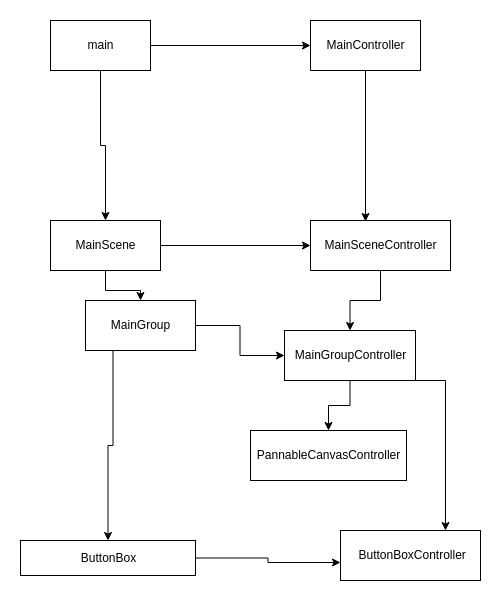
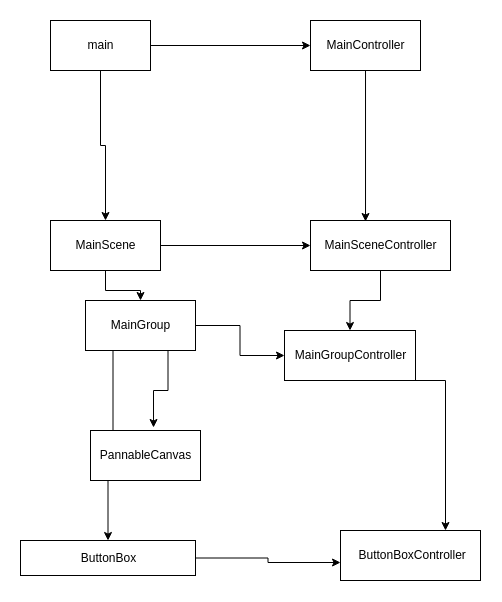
  <mxCell id="0" />
  <mxCell id="1" parent="0" />
  <mxCell id="2" style="edgeStyle=orthogonalEdgeStyle;rounded=0;orthogonalLoop=1;jettySize=auto;html=1;entryX=0;entryY=0.5;entryDx=0;entryDy=0;" edge="1" parent="1" source="4" target="6"><mxGeometry relative="1" as="geometry" /></mxCell>
  <mxCell id="3" style="edgeStyle=orthogonalEdgeStyle;rounded=0;orthogonalLoop=1;jettySize=auto;html=1;" edge="1" parent="1" source="4" target="9"><mxGeometry relative="1" as="geometry" /></mxCell>
  <mxCell id="4" value="main" style="html=1;" vertex="1" parent="1"><mxGeometry x="50" y="20" width="100" height="50" as="geometry" /></mxCell>
  <mxCell id="5" style="edgeStyle=orthogonalEdgeStyle;orthogonalLoop=1;jettySize=auto;html=1;entryX=0.393;entryY=0.02;entryDx=0;entryDy=0;entryPerimeter=0;rounded=0;" edge="1" parent="1" source="6" target="11"><mxGeometry relative="1" as="geometry" /></mxCell>
  <mxCell id="6" value="MainController" style="html=1;" vertex="1" parent="1"><mxGeometry x="310" y="20" width="110" height="50" as="geometry" /></mxCell>
  <mxCell id="7" style="edgeStyle=orthogonalEdgeStyle;rounded=0;orthogonalLoop=1;jettySize=auto;html=1;" edge="1" parent="1" source="9" target="11"><mxGeometry relative="1" as="geometry" /></mxCell>
  <mxCell id="8" style="edgeStyle=orthogonalEdgeStyle;rounded=0;orthogonalLoop=1;jettySize=auto;html=1;exitX=0.5;exitY=1;exitDx=0;exitDy=0;entryX=0.5;entryY=0;entryDx=0;entryDy=0;" edge="1" parent="1" source="9" target="20"><mxGeometry relative="1" as="geometry" /></mxCell>
  <mxCell id="9" value="MainScene" style="html=1;" vertex="1" parent="1"><mxGeometry x="50" y="220" width="110" height="50" as="geometry" /></mxCell>
  <mxCell id="10" style="edgeStyle=orthogonalEdgeStyle;rounded=0;orthogonalLoop=1;jettySize=auto;html=1;" edge="1" parent="1" source="11" target="14"><mxGeometry relative="1" as="geometry" /></mxCell>
  <mxCell id="11" value="MainSceneController" style="html=1;" vertex="1" parent="1"><mxGeometry x="310" y="220" width="140" height="50" as="geometry" /></mxCell>
- <mxCell id="12" style="edgeStyle=orthogonalEdgeStyle;rounded=0;orthogonalLoop=1;jettySize=auto;html=1;entryX=0.5;entryY=0;entryDx=0;entryDy=0;" edge="1" parent="1" source="14" target="15"><mxGeometry relative="1" as="geometry" /></mxCell>
  <mxCell id="13" style="edgeStyle=orthogonalEdgeStyle;rounded=0;orthogonalLoop=1;jettySize=auto;html=1;exitX=0.75;exitY=1;exitDx=0;exitDy=0;entryX=0.75;entryY=0;entryDx=0;entryDy=0;" edge="1" parent="1" source="14" target="16"><mxGeometry relative="1" as="geometry"><Array as="points"><mxPoint x="445" y="380" /></Array></mxGeometry></mxCell>
  <mxCell id="14" value="MainGroupController" style="html=1;" vertex="1" parent="1"><mxGeometry x="284" y="330" width="131" height="50" as="geometry" /></mxCell>
- <mxCell id="15" value="PannableCanvasController" style="html=1;" vertex="1" parent="1"><mxGeometry x="250" y="430" width="156" height="50" as="geometry" /></mxCell>
  <mxCell id="16" value="&amp;nbsp;ButtonBoxController" style="html=1;" vertex="1" parent="1"><mxGeometry x="340" y="530" width="140" height="50" as="geometry" /></mxCell>
  <mxCell id="17" style="edgeStyle=orthogonalEdgeStyle;rounded=0;orthogonalLoop=1;jettySize=auto;html=1;exitX=0.25;exitY=1;exitDx=0;exitDy=0;entryX=0.5;entryY=0;entryDx=0;entryDy=0;" edge="1" parent="1" source="20" target="22"><mxGeometry relative="1" as="geometry" /></mxCell>
+ <mxCell id="18" style="edgeStyle=orthogonalEdgeStyle;rounded=0;orthogonalLoop=1;jettySize=auto;html=1;exitX=0.75;exitY=1;exitDx=0;exitDy=0;entryX=0.573;entryY=-0.06;entryDx=0;entryDy=0;entryPerimeter=0;" edge="1" parent="1" source="20" target="23"><mxGeometry relative="1" as="geometry" /></mxCell>
  <mxCell id="19" style="edgeStyle=orthogonalEdgeStyle;rounded=0;orthogonalLoop=1;jettySize=auto;html=1;entryX=0;entryY=0.5;entryDx=0;entryDy=0;" edge="1" parent="1" source="20" target="14"><mxGeometry relative="1" as="geometry" /></mxCell>
  <mxCell id="20" value="MainGroup" style="html=1;" vertex="1" parent="1"><mxGeometry x="85" y="300" width="110" height="50" as="geometry" /></mxCell>
  <mxCell id="21" style="edgeStyle=orthogonalEdgeStyle;rounded=0;orthogonalLoop=1;jettySize=auto;html=1;exitX=1;exitY=0.5;exitDx=0;exitDy=0;entryX=0;entryY=0.64;entryDx=0;entryDy=0;entryPerimeter=0;" edge="1" parent="1" source="22" target="16"><mxGeometry relative="1" as="geometry" /></mxCell>
  <mxCell id="22" value="ButtonBox" style="html=1;" vertex="1" parent="1"><mxGeometry x="20" y="540" width="175" height="35" as="geometry" /></mxCell>
+ <mxCell id="23" value="PannableCanvas" style="html=1;" vertex="1" parent="1"><mxGeometry x="90" y="430" width="110" height="50" as="geometry" /></mxCell>
